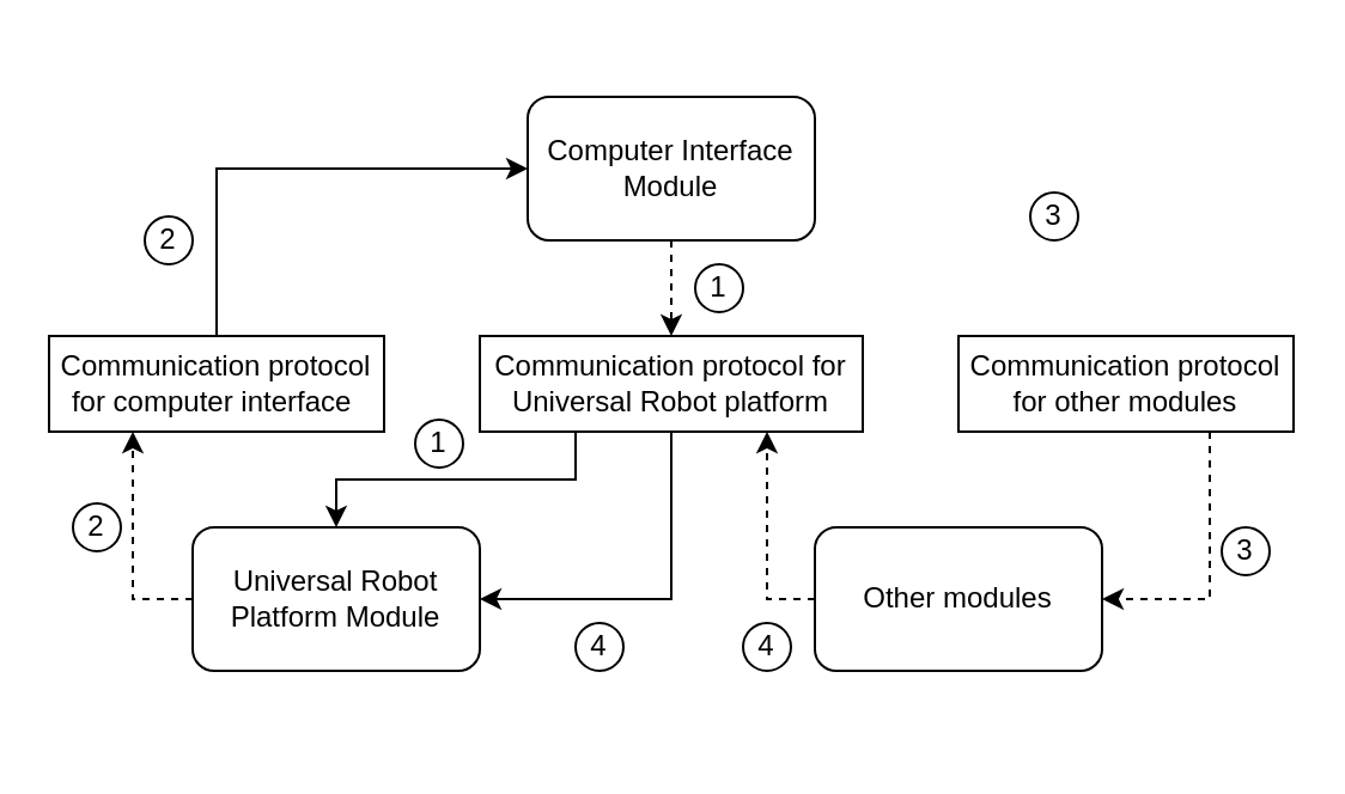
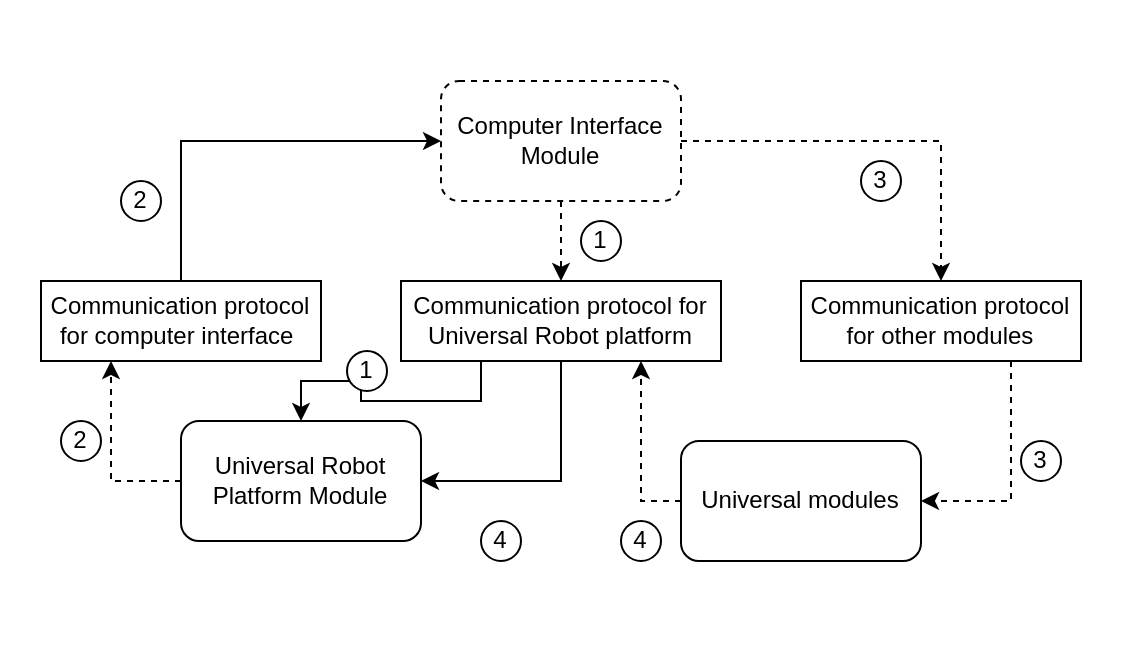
  <mxCell id="0" />
  <mxCell id="1" parent="0" />
  <mxCell id="2" value="" style="group" vertex="1" connectable="0" parent="1"><mxGeometry x="80" y="200" width="140" height="100" as="geometry" /></mxCell>
- <mxCell id="3" value="Universal Robot Platform Module" style="rounded=1;whiteSpace=wrap;html=1;" vertex="1" parent="2"><mxGeometry y="20" width="120" height="60" as="geometry" /></mxCell>
+ <mxCell id="3" value="Universal Robot Platform Module" style="rounded=1;whiteSpace=wrap;html=1;" vertex="1" parent="2"><mxGeometry x="10" y="10" width="120" height="60" as="geometry" /></mxCell>
  <mxCell id="4" style="edgeStyle=orthogonalEdgeStyle;rounded=0;orthogonalLoop=1;jettySize=auto;html=1;exitX=0.25;exitY=1;exitDx=0;exitDy=0;" edge="1" parent="1" source="6" target="3"><mxGeometry relative="1" as="geometry" /></mxCell>
  <mxCell id="5" style="edgeStyle=orthogonalEdgeStyle;rounded=0;orthogonalLoop=1;jettySize=auto;html=1;exitX=0.5;exitY=1;exitDx=0;exitDy=0;entryX=1;entryY=0.5;entryDx=0;entryDy=0;" edge="1" parent="1" source="6" target="3"><mxGeometry relative="1" as="geometry" /></mxCell>
  <mxCell id="6" value="Communication protocol for Universal Robot platform" style="rounded=0;whiteSpace=wrap;html=1;strokeWidth=1;" vertex="1" parent="1"><mxGeometry x="200" y="140" width="160" height="40" as="geometry" /></mxCell>
  <mxCell id="7" value="" style="group" vertex="1" connectable="0" parent="1"><mxGeometry x="220" y="20" width="140" height="100" as="geometry" /></mxCell>
- <mxCell id="8" value="Computer Interface Module" style="rounded=1;whiteSpace=wrap;html=1;" vertex="1" parent="7"><mxGeometry y="20" width="120" height="60" as="geometry" /></mxCell>
+ <mxCell id="8" value="Computer Interface Module" style="rounded=1;whiteSpace=wrap;html=1;dashed=1;" vertex="1" parent="7"><mxGeometry y="20" width="120" height="60" as="geometry" /></mxCell>
  <mxCell id="9" style="edgeStyle=orthogonalEdgeStyle;rounded=0;orthogonalLoop=1;jettySize=auto;html=1;exitX=0.75;exitY=1;exitDx=0;exitDy=0;entryX=1;entryY=0.5;entryDx=0;entryDy=0;dashed=1;" edge="1" parent="1" source="10" target="12"><mxGeometry relative="1" as="geometry" /></mxCell>
  <mxCell id="10" value="Communication protocol for other modules" style="rounded=0;whiteSpace=wrap;html=1;strokeWidth=1;" vertex="1" parent="1"><mxGeometry x="400" y="140" width="140" height="40" as="geometry" /></mxCell>
  <mxCell id="11" value="" style="group" vertex="1" connectable="0" parent="1"><mxGeometry x="340" y="210" width="140" height="100" as="geometry" /></mxCell>
- <mxCell id="12" value="Other modules" style="rounded=1;whiteSpace=wrap;html=1;" vertex="1" parent="11"><mxGeometry y="10" width="120" height="60" as="geometry" /></mxCell>
+ <mxCell id="12" value="Universal modules" style="rounded=1;whiteSpace=wrap;html=1;" vertex="1" parent="11"><mxGeometry y="10" width="120" height="60" as="geometry" /></mxCell>
  <mxCell id="13" style="edgeStyle=orthogonalEdgeStyle;rounded=0;orthogonalLoop=1;jettySize=auto;html=1;exitX=0.5;exitY=0;exitDx=0;exitDy=0;entryX=0;entryY=0.5;entryDx=0;entryDy=0;" edge="1" parent="1" source="14" target="8"><mxGeometry relative="1" as="geometry" /></mxCell>
  <mxCell id="14" value="Communication protocol for computer interface&amp;nbsp;" style="rounded=0;whiteSpace=wrap;html=1;strokeWidth=1;" vertex="1" parent="1"><mxGeometry x="20" y="140" width="140" height="40" as="geometry" /></mxCell>
  <mxCell id="15" style="edgeStyle=orthogonalEdgeStyle;rounded=0;orthogonalLoop=1;jettySize=auto;html=1;exitX=0.5;exitY=1;exitDx=0;exitDy=0;entryX=0.5;entryY=0;entryDx=0;entryDy=0;dashed=1;" edge="1" parent="1" source="8" target="6"><mxGeometry relative="1" as="geometry" /></mxCell>
  <mxCell id="16" style="edgeStyle=orthogonalEdgeStyle;rounded=0;orthogonalLoop=1;jettySize=auto;html=1;exitX=0;exitY=0.5;exitDx=0;exitDy=0;entryX=0.25;entryY=1;entryDx=0;entryDy=0;dashed=1;" edge="1" parent="1" source="3" target="14"><mxGeometry relative="1" as="geometry" /></mxCell>
+ <mxCell id="17" style="edgeStyle=orthogonalEdgeStyle;rounded=0;orthogonalLoop=1;jettySize=auto;html=1;exitX=1;exitY=0.5;exitDx=0;exitDy=0;entryX=0.5;entryY=0;entryDx=0;entryDy=0;dashed=1;" edge="1" parent="1" source="8" target="10"><mxGeometry relative="1" as="geometry" /></mxCell>
  <mxCell id="18" style="edgeStyle=orthogonalEdgeStyle;rounded=0;orthogonalLoop=1;jettySize=auto;html=1;exitX=0;exitY=0.5;exitDx=0;exitDy=0;entryX=0.75;entryY=1;entryDx=0;entryDy=0;dashed=1;" edge="1" parent="1" source="12" target="6"><mxGeometry relative="1" as="geometry" /></mxCell>
  <mxCell id="19" value="1" style="ellipse;whiteSpace=wrap;html=1;aspect=fixed;strokeWidth=1;" vertex="1" parent="1"><mxGeometry x="290" y="110" width="20" height="20" as="geometry" /></mxCell>
  <mxCell id="20" value="1" style="ellipse;whiteSpace=wrap;html=1;aspect=fixed;strokeWidth=1;" vertex="1" parent="1"><mxGeometry x="173" y="175" width="20" height="20" as="geometry" /></mxCell>
  <mxCell id="21" value="2" style="ellipse;whiteSpace=wrap;html=1;aspect=fixed;strokeWidth=1;" vertex="1" parent="1"><mxGeometry x="30" y="210" width="20" height="20" as="geometry" /></mxCell>
  <mxCell id="22" value="2" style="ellipse;whiteSpace=wrap;html=1;aspect=fixed;strokeWidth=1;" vertex="1" parent="1"><mxGeometry x="60" y="90" width="20" height="20" as="geometry" /></mxCell>
  <mxCell id="23" value="3" style="ellipse;whiteSpace=wrap;html=1;aspect=fixed;strokeWidth=1;" vertex="1" parent="1"><mxGeometry x="430" y="80" width="20" height="20" as="geometry" /></mxCell>
  <mxCell id="24" value="3" style="ellipse;whiteSpace=wrap;html=1;aspect=fixed;strokeWidth=1;" vertex="1" parent="1"><mxGeometry x="510" y="220" width="20" height="20" as="geometry" /></mxCell>
  <mxCell id="25" value="4" style="ellipse;whiteSpace=wrap;html=1;aspect=fixed;strokeWidth=1;" vertex="1" parent="1"><mxGeometry x="310" y="260" width="20" height="20" as="geometry" /></mxCell>
  <mxCell id="26" value="4" style="ellipse;whiteSpace=wrap;html=1;aspect=fixed;strokeWidth=1;" vertex="1" parent="1"><mxGeometry x="240" y="260" width="20" height="20" as="geometry" /></mxCell>
